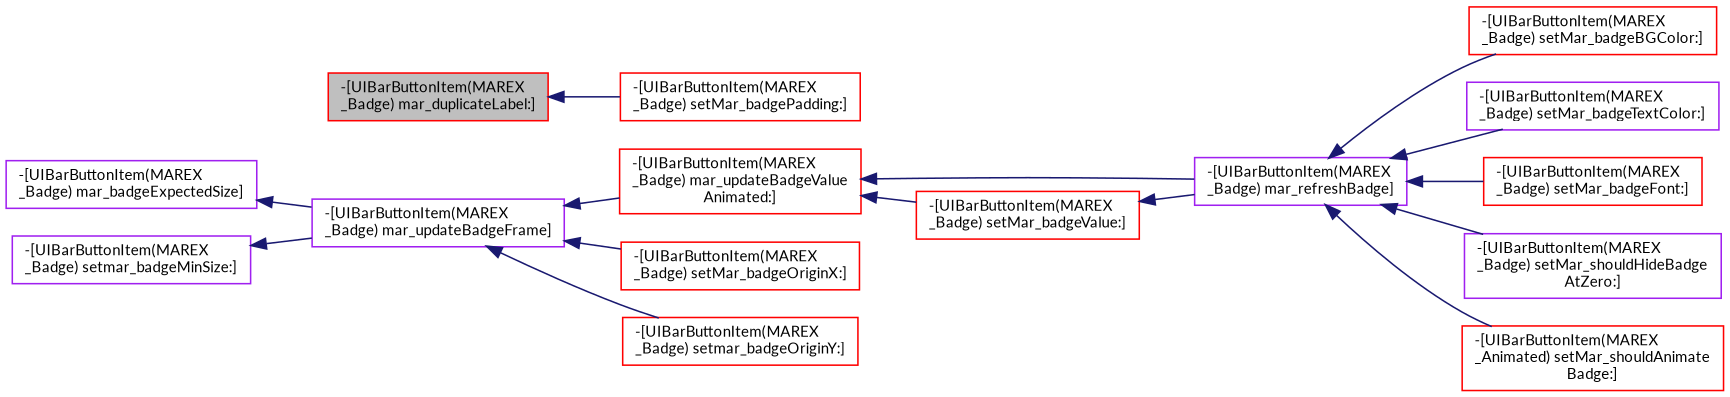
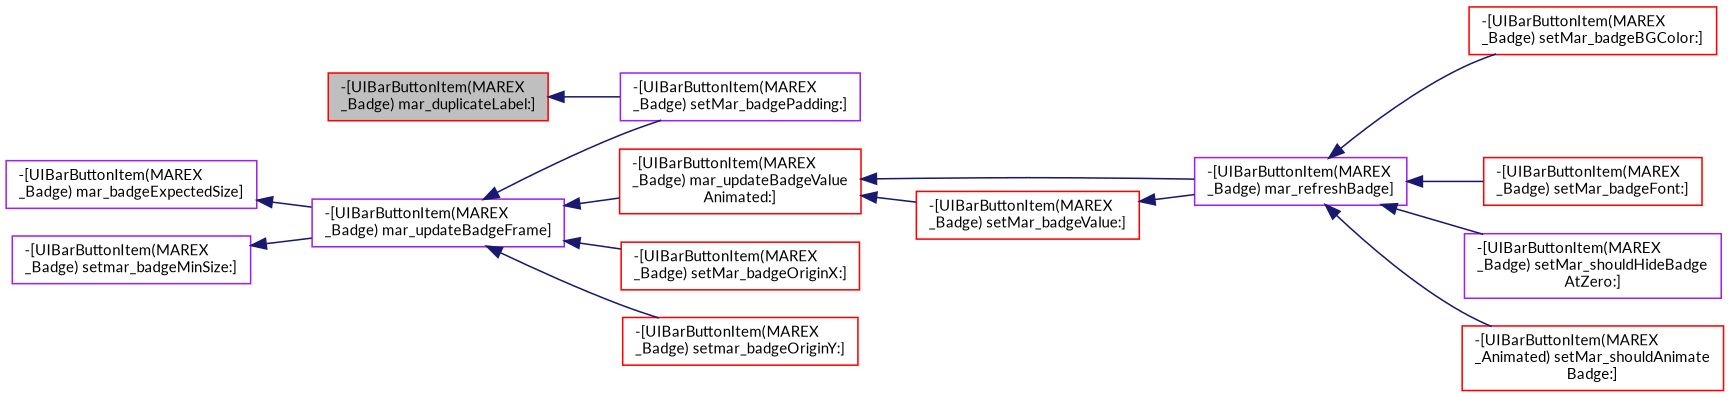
  digraph {
    fontname=Lato
    rankdir=LR
    node [color=red fillcolor=white fontname=Lato fontsize=10 shape=record style=filled]
    edge [color=midnightblue dir=back fontname=Lato fontsize=10 labelfontname=Helvetica labelfontsize=10 style=solid]
    n1 [fillcolor=grey75 fontcolor=black height=0.2 label="-[UIBarButtonItem(MAREX\l_Badge) mar_duplicateLabel:]" width=0.4]
-   n2 [height=0.2 label="-[UIBarButtonItem(MAREX\l_Badge) setMar_badgePadding:]" width=0.4]
+   n2 [color=purple height=0.2 label="-[UIBarButtonItem(MAREX\l_Badge) setMar_badgePadding:]" width=0.4]
    n3 [color=purple height=0.2 label="-[UIBarButtonItem(MAREX\l_Badge) mar_badgeExpectedSize]" width=0.4]
    n4 [color=purple height=0.2 label="-[UIBarButtonItem(MAREX\l_Badge) mar_updateBadgeFrame]" width=0.4]
    n5 [height=0.2 label="-[UIBarButtonItem(MAREX\l_Badge) mar_updateBadgeValue\lAnimated:]" width=0.4]
    n6 [height=0.2 label="-[UIBarButtonItem(MAREX\l_Badge) setMar_badgeOriginX:]" width=0.4]
    n7 [height=0.2 label="-[UIBarButtonItem(MAREX\l_Badge) setmar_badgeOriginY:]" width=0.4]
    n8 [color=purple height=0.2 label="-[UIBarButtonItem(MAREX\l_Badge) mar_refreshBadge]" width=0.4]
    n9 [height=0.2 label="-[UIBarButtonItem(MAREX\l_Badge) setMar_badgeValue:]" width=0.4]
    n10 [color=purple height=0.2 label="-[UIBarButtonItem(MAREX\l_Badge) setmar_badgeMinSize:]" width=0.4]
    n11 [height=0.2 label="-[UIBarButtonItem(MAREX\l_Badge) setMar_badgeBGColor:]" width=0.4]
-   n12 [color=purple height=0.2 label="-[UIBarButtonItem(MAREX\l_Badge) setMar_badgeTextColor:]" width=0.4]
    n13 [height=0.2 label="-[UIBarButtonItem(MAREX\l_Badge) setMar_badgeFont:]" width=0.4]
    n14 [color=purple height=0.2 label="-[UIBarButtonItem(MAREX\l_Badge) setMar_shouldHideBadge\lAtZero:]" width=0.4]
    n15 [height=0.2 label="-[UIBarButtonItem(MAREX\l_Animated) setMar_shouldAnimate\lBadge:]" width=0.4]
    n1 -> n2
    n3 -> n4
+   n4 -> n2
    n4 -> n5
    n4 -> n6
    n4 -> n7
    n5 -> n8
    n5 -> n9
    n8 -> n11
-   n8 -> n12
    n8 -> n13
    n8 -> n14
    n8 -> n15
    n9 -> n8
    n10 -> n4
  }
